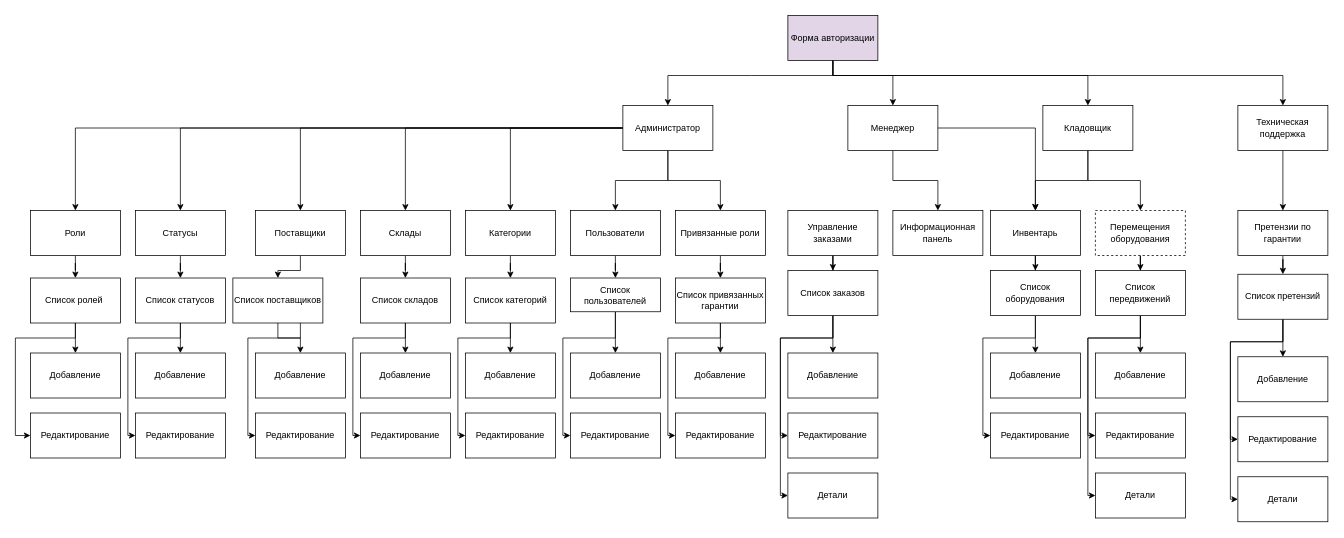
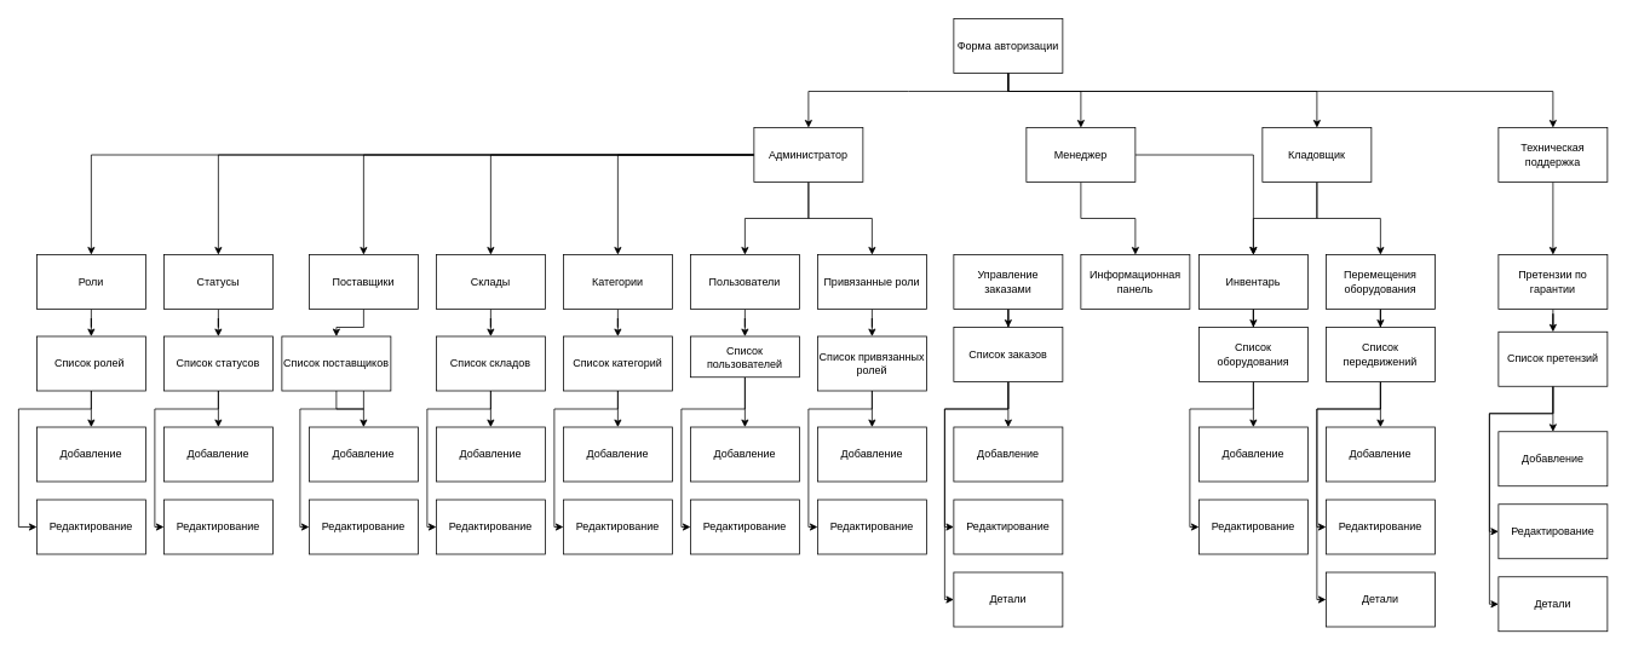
  <mxCell id="0" />
  <mxCell id="1" parent="0" />
  <mxCell id="2" style="edgeStyle=orthogonalEdgeStyle;rounded=0;orthogonalLoop=1;jettySize=auto;html=1;entryX=0.5;entryY=0;entryDx=0;entryDy=0;" edge="1" parent="1" source="4" target="20"><mxGeometry relative="1" as="geometry"><Array as="points"><mxPoint x="1110" y="100" /><mxPoint x="1710" y="100" /></Array></mxGeometry></mxCell>
  <mxCell id="3" style="edgeStyle=orthogonalEdgeStyle;rounded=0;orthogonalLoop=1;jettySize=auto;html=1;entryX=0.5;entryY=0;entryDx=0;entryDy=0;" edge="1" parent="1" source="4" target="18"><mxGeometry relative="1" as="geometry"><Array as="points"><mxPoint x="1110" y="100" /><mxPoint x="1450" y="100" /></Array></mxGeometry></mxCell>
- <mxCell id="4" value="Форма авторизации" style="rounded=0;whiteSpace=wrap;html=1;fillColor=#e1d5e7;" vertex="1" parent="1"><mxGeometry x="1050" y="20" width="120" height="60" as="geometry" /></mxCell>
+ <mxCell id="4" value="Форма авторизации" style="rounded=0;whiteSpace=wrap;html=1;" vertex="1" parent="1"><mxGeometry x="1050" y="20" width="120" height="60" as="geometry" /></mxCell>
  <mxCell id="5" style="edgeStyle=orthogonalEdgeStyle;rounded=0;orthogonalLoop=1;jettySize=auto;html=1;entryX=0.5;entryY=0;entryDx=0;entryDy=0;" edge="1" parent="1" source="12" target="32"><mxGeometry relative="1" as="geometry" /></mxCell>
  <mxCell id="6" style="edgeStyle=orthogonalEdgeStyle;rounded=0;orthogonalLoop=1;jettySize=auto;html=1;entryX=0.5;entryY=0;entryDx=0;entryDy=0;" edge="1" parent="1" source="12" target="28"><mxGeometry relative="1" as="geometry" /></mxCell>
  <mxCell id="7" style="edgeStyle=orthogonalEdgeStyle;rounded=0;orthogonalLoop=1;jettySize=auto;html=1;entryX=0.5;entryY=0;entryDx=0;entryDy=0;" edge="1" parent="1" source="12" target="26"><mxGeometry relative="1" as="geometry" /></mxCell>
  <mxCell id="8" style="edgeStyle=orthogonalEdgeStyle;rounded=0;orthogonalLoop=1;jettySize=auto;html=1;entryX=0.5;entryY=0;entryDx=0;entryDy=0;" edge="1" parent="1" source="12" target="24"><mxGeometry relative="1" as="geometry" /></mxCell>
  <mxCell id="9" style="edgeStyle=orthogonalEdgeStyle;rounded=0;orthogonalLoop=1;jettySize=auto;html=1;entryX=0.5;entryY=0;entryDx=0;entryDy=0;" edge="1" parent="1" source="12" target="36"><mxGeometry relative="1" as="geometry" /></mxCell>
  <mxCell id="10" style="edgeStyle=orthogonalEdgeStyle;rounded=0;orthogonalLoop=1;jettySize=auto;html=1;entryX=0.5;entryY=0;entryDx=0;entryDy=0;" edge="1" parent="1" source="12" target="34"><mxGeometry relative="1" as="geometry" /></mxCell>
  <mxCell id="11" style="edgeStyle=orthogonalEdgeStyle;rounded=0;orthogonalLoop=1;jettySize=auto;html=1;entryX=0.5;entryY=0;entryDx=0;entryDy=0;" edge="1" parent="1" source="12" target="30"><mxGeometry relative="1" as="geometry" /></mxCell>
  <mxCell id="12" value="Администратор" style="rounded=0;whiteSpace=wrap;html=1;" vertex="1" parent="1"><mxGeometry x="830" y="140" width="120" height="60" as="geometry" /></mxCell>
  <mxCell id="13" style="edgeStyle=orthogonalEdgeStyle;rounded=0;orthogonalLoop=1;jettySize=auto;html=1;" edge="1" parent="1" source="15" target="83"><mxGeometry relative="1" as="geometry" /></mxCell>
  <mxCell id="14" style="edgeStyle=orthogonalEdgeStyle;rounded=0;orthogonalLoop=1;jettySize=auto;html=1;entryX=0.5;entryY=0;entryDx=0;entryDy=0;" edge="1" parent="1" source="15" target="74"><mxGeometry relative="1" as="geometry" /></mxCell>
  <mxCell id="15" value="Менеджер" style="rounded=0;whiteSpace=wrap;html=1;" vertex="1" parent="1"><mxGeometry x="1130" y="140" width="120" height="60" as="geometry" /></mxCell>
  <mxCell id="16" style="edgeStyle=orthogonalEdgeStyle;rounded=0;orthogonalLoop=1;jettySize=auto;html=1;entryX=0.5;entryY=0;entryDx=0;entryDy=0;" edge="1" parent="1" source="18" target="83"><mxGeometry relative="1" as="geometry" /></mxCell>
  <mxCell id="17" style="edgeStyle=orthogonalEdgeStyle;rounded=0;orthogonalLoop=1;jettySize=auto;html=1;entryX=0.5;entryY=0;entryDx=0;entryDy=0;" edge="1" parent="1" source="18" target="85"><mxGeometry relative="1" as="geometry" /></mxCell>
  <mxCell id="18" value="Кладовщик" style="rounded=0;whiteSpace=wrap;html=1;" vertex="1" parent="1"><mxGeometry x="1390" y="140" width="120" height="60" as="geometry" /></mxCell>
  <mxCell id="19" style="edgeStyle=orthogonalEdgeStyle;rounded=0;orthogonalLoop=1;jettySize=auto;html=1;entryX=0.5;entryY=0;entryDx=0;entryDy=0;" edge="1" parent="1" source="20" target="99"><mxGeometry relative="1" as="geometry" /></mxCell>
  <mxCell id="20" value="Техническая поддержка" style="rounded=0;whiteSpace=wrap;html=1;" vertex="1" parent="1"><mxGeometry x="1650" y="140" width="120" height="60" as="geometry" /></mxCell>
  <mxCell id="21" value="" style="endArrow=classic;html=1;rounded=0;entryX=0.5;entryY=0;entryDx=0;entryDy=0;exitX=0.5;exitY=1;exitDx=0;exitDy=0;" edge="1" parent="1" source="4" target="12"><mxGeometry width="50" height="50" relative="1" as="geometry"><mxPoint x="970" y="100" as="sourcePoint" /><mxPoint x="1020" y="50" as="targetPoint" /><Array as="points"><mxPoint x="1110" y="100" /><mxPoint x="1000" y="100" /><mxPoint x="890" y="100" /></Array></mxGeometry></mxCell>
  <mxCell id="22" value="" style="endArrow=classic;html=1;rounded=0;entryX=0.5;entryY=0;entryDx=0;entryDy=0;exitX=0.5;exitY=1;exitDx=0;exitDy=0;" edge="1" parent="1" source="4" target="15"><mxGeometry width="50" height="50" relative="1" as="geometry"><mxPoint x="1110" y="80" as="sourcePoint" /><mxPoint x="1120" as="targetPoint" y="110" /><Array as="points"><mxPoint x="1110" y="100" /><mxPoint x="1190" y="100" /></Array></mxGeometry></mxCell>
  <mxCell id="23" style="edgeStyle=orthogonalEdgeStyle;rounded=0;orthogonalLoop=1;jettySize=auto;html=1;entryX=0.5;entryY=0;entryDx=0;entryDy=0;" edge="1" parent="1" source="24" target="43"><mxGeometry relative="1" as="geometry" /></mxCell>
  <mxCell id="24" value="Статусы" style="rounded=0;whiteSpace=wrap;html=1;" vertex="1" parent="1"><mxGeometry x="180" y="280" width="120" height="60" as="geometry" /></mxCell>
  <mxCell id="25" style="edgeStyle=orthogonalEdgeStyle;rounded=0;orthogonalLoop=1;jettySize=auto;html=1;entryX=0.5;entryY=0;entryDx=0;entryDy=0;" edge="1" parent="1" source="26" target="46"><mxGeometry relative="1" as="geometry" /></mxCell>
  <mxCell id="26" value="Поставщики" style="rounded=0;whiteSpace=wrap;html=1;" vertex="1" parent="1"><mxGeometry x="340" y="280" width="120" height="60" as="geometry" /></mxCell>
  <mxCell id="27" style="edgeStyle=orthogonalEdgeStyle;rounded=0;orthogonalLoop=1;jettySize=auto;html=1;entryX=0.5;entryY=0;entryDx=0;entryDy=0;" edge="1" parent="1" source="28" target="49"><mxGeometry relative="1" as="geometry" /></mxCell>
  <mxCell id="28" value="Склады" style="rounded=0;whiteSpace=wrap;html=1;" vertex="1" parent="1"><mxGeometry x="480" y="280" width="120" height="60" as="geometry" /></mxCell>
  <mxCell id="29" style="edgeStyle=orthogonalEdgeStyle;rounded=0;orthogonalLoop=1;jettySize=auto;html=1;entryX=0.5;entryY=0;entryDx=0;entryDy=0;" edge="1" parent="1" source="30" target="52"><mxGeometry relative="1" as="geometry" /></mxCell>
  <mxCell id="30" value="Категории" style="rounded=0;whiteSpace=wrap;html=1;" vertex="1" parent="1"><mxGeometry x="620" y="280" width="120" height="60" as="geometry" /></mxCell>
  <mxCell id="31" style="edgeStyle=orthogonalEdgeStyle;rounded=0;orthogonalLoop=1;jettySize=auto;html=1;entryX=0.5;entryY=0;entryDx=0;entryDy=0;" edge="1" parent="1" source="32" target="55"><mxGeometry relative="1" as="geometry" /></mxCell>
  <mxCell id="32" value="Пользователи" style="rounded=0;whiteSpace=wrap;html=1;" vertex="1" parent="1"><mxGeometry x="760" y="280" width="120" height="60" as="geometry" /></mxCell>
  <mxCell id="33" style="edgeStyle=orthogonalEdgeStyle;rounded=0;orthogonalLoop=1;jettySize=auto;html=1;entryX=0.5;entryY=0;entryDx=0;entryDy=0;" edge="1" parent="1" source="34" target="58"><mxGeometry relative="1" as="geometry" /></mxCell>
  <mxCell id="34" value="Привязанные роли" style="rounded=0;whiteSpace=wrap;html=1;" vertex="1" parent="1"><mxGeometry x="900" y="280" width="120" height="60" as="geometry" /></mxCell>
  <mxCell id="35" style="edgeStyle=orthogonalEdgeStyle;rounded=0;orthogonalLoop=1;jettySize=auto;html=1;entryX=0.5;entryY=0;entryDx=0;entryDy=0;" edge="1" parent="1" source="36" target="40"><mxGeometry relative="1" as="geometry" /></mxCell>
  <mxCell id="36" value="Роли" style="rounded=0;whiteSpace=wrap;html=1;" vertex="1" parent="1"><mxGeometry x="40" y="280" width="120" height="60" as="geometry" /></mxCell>
  <mxCell id="37" value="Добавление" style="rounded=0;whiteSpace=wrap;html=1;" vertex="1" parent="1"><mxGeometry x="40" y="470" width="120" height="60" as="geometry" /></mxCell>
  <mxCell id="38" style="edgeStyle=orthogonalEdgeStyle;rounded=0;orthogonalLoop=1;jettySize=auto;html=1;entryX=0.5;entryY=0;entryDx=0;entryDy=0;" edge="1" parent="1" source="40" target="37"><mxGeometry relative="1" as="geometry" /></mxCell>
  <mxCell id="39" style="edgeStyle=orthogonalEdgeStyle;rounded=0;orthogonalLoop=1;jettySize=auto;html=1;entryX=0;entryY=0.5;entryDx=0;entryDy=0;" edge="1" parent="1" source="40" target="59"><mxGeometry relative="1" as="geometry"><Array as="points"><mxPoint x="100" y="450" /><mxPoint x="20" y="450" /><mxPoint x="20" y="580" /></Array></mxGeometry></mxCell>
  <mxCell id="40" value="Список ролей&amp;nbsp;" style="rounded=0;whiteSpace=wrap;html=1;" vertex="1" parent="1"><mxGeometry x="40" y="370" width="120" height="60" as="geometry" /></mxCell>
  <mxCell id="41" style="edgeStyle=orthogonalEdgeStyle;rounded=0;orthogonalLoop=1;jettySize=auto;html=1;" edge="1" parent="1" source="43" target="60"><mxGeometry relative="1" as="geometry" /></mxCell>
  <mxCell id="42" style="edgeStyle=orthogonalEdgeStyle;rounded=0;orthogonalLoop=1;jettySize=auto;html=1;entryX=0;entryY=0.5;entryDx=0;entryDy=0;" edge="1" parent="1" source="43" target="61"><mxGeometry relative="1" as="geometry"><Array as="points"><mxPoint x="240" y="450" /><mxPoint x="170" y="450" /><mxPoint x="170" y="580" /></Array></mxGeometry></mxCell>
  <mxCell id="43" value="&lt;font style=&quot;color: rgb(0, 0, 0);&quot;&gt;Список статусов&lt;/font&gt;" style="rounded=0;whiteSpace=wrap;html=1;" vertex="1" parent="1"><mxGeometry x="180" y="370" width="120" height="60" as="geometry" /></mxCell>
  <mxCell id="44" style="edgeStyle=orthogonalEdgeStyle;rounded=0;orthogonalLoop=1;jettySize=auto;html=1;entryX=0.5;entryY=0;entryDx=0;entryDy=0;" edge="1" parent="1" source="46" target="62"><mxGeometry relative="1" as="geometry" /></mxCell>
  <mxCell id="45" style="edgeStyle=orthogonalEdgeStyle;rounded=0;orthogonalLoop=1;jettySize=auto;html=1;entryX=0;entryY=0.5;entryDx=0;entryDy=0;" edge="1" parent="1" source="46" target="63"><mxGeometry relative="1" as="geometry"><Array as="points"><mxPoint x="400" y="450" /><mxPoint x="330" y="450" /><mxPoint x="330" y="580" /></Array></mxGeometry></mxCell>
  <mxCell id="46" value="Список поставщиков" style="rounded=0;whiteSpace=wrap;html=1;" vertex="1" parent="1"><mxGeometry x="310" y="370" width="120" height="60" as="geometry" /></mxCell>
  <mxCell id="47" style="edgeStyle=orthogonalEdgeStyle;rounded=0;orthogonalLoop=1;jettySize=auto;html=1;" edge="1" parent="1" source="49" target="64"><mxGeometry relative="1" as="geometry" /></mxCell>
  <mxCell id="48" style="edgeStyle=orthogonalEdgeStyle;rounded=0;orthogonalLoop=1;jettySize=auto;html=1;entryX=0;entryY=0.5;entryDx=0;entryDy=0;" edge="1" parent="1" source="49" target="65"><mxGeometry relative="1" as="geometry"><Array as="points"><mxPoint x="540" y="450" /><mxPoint x="470" y="450" /><mxPoint x="470" y="580" /></Array></mxGeometry></mxCell>
  <mxCell id="49" value="Список складов" style="rounded=0;whiteSpace=wrap;html=1;" vertex="1" parent="1"><mxGeometry x="480" y="370" width="120" height="60" as="geometry" /></mxCell>
  <mxCell id="50" style="edgeStyle=orthogonalEdgeStyle;rounded=0;orthogonalLoop=1;jettySize=auto;html=1;entryX=0.5;entryY=0;entryDx=0;entryDy=0;" edge="1" parent="1" source="52" target="66"><mxGeometry relative="1" as="geometry" /></mxCell>
  <mxCell id="51" style="edgeStyle=orthogonalEdgeStyle;rounded=0;orthogonalLoop=1;jettySize=auto;html=1;entryX=0;entryY=0.5;entryDx=0;entryDy=0;" edge="1" parent="1" source="52" target="67"><mxGeometry relative="1" as="geometry"><Array as="points"><mxPoint x="680" y="450" /><mxPoint x="610" y="450" /><mxPoint x="610" y="580" /></Array></mxGeometry></mxCell>
  <mxCell id="52" value="Список категорий" style="rounded=0;whiteSpace=wrap;html=1;" vertex="1" parent="1"><mxGeometry x="620" y="370" width="120" height="60" as="geometry" /></mxCell>
  <mxCell id="53" style="edgeStyle=orthogonalEdgeStyle;rounded=0;orthogonalLoop=1;jettySize=auto;html=1;" edge="1" parent="1" source="55" target="68"><mxGeometry relative="1" as="geometry" /></mxCell>
  <mxCell id="54" style="edgeStyle=orthogonalEdgeStyle;rounded=0;orthogonalLoop=1;jettySize=auto;html=1;entryX=0;entryY=0.5;entryDx=0;entryDy=0;" edge="1" parent="1" source="55" target="69"><mxGeometry relative="1" as="geometry"><Array as="points"><mxPoint x="820" y="450" /><mxPoint x="750" y="450" /><mxPoint x="750" y="580" /></Array></mxGeometry></mxCell>
  <mxCell id="55" value="Список пользователей" style="rounded=0;whiteSpace=wrap;html=1;" vertex="1" parent="1"><mxGeometry x="760" y="370" width="120" height="45" as="geometry" /></mxCell>
  <mxCell id="56" style="edgeStyle=orthogonalEdgeStyle;rounded=0;orthogonalLoop=1;jettySize=auto;html=1;entryX=0.5;entryY=0;entryDx=0;entryDy=0;" edge="1" parent="1" source="58" target="70"><mxGeometry relative="1" as="geometry"><mxPoint x="960" y="460" as="targetPoint" /></mxGeometry></mxCell>
  <mxCell id="57" style="edgeStyle=orthogonalEdgeStyle;rounded=0;orthogonalLoop=1;jettySize=auto;html=1;entryX=0;entryY=0.5;entryDx=0;entryDy=0;" edge="1" parent="1" source="58" target="71"><mxGeometry relative="1" as="geometry"><Array as="points"><mxPoint x="960" y="450" /><mxPoint x="890" y="450" /><mxPoint x="890" y="580" /></Array></mxGeometry></mxCell>
- <mxCell id="58" value="Список привязанных гарантии" style="rounded=0;whiteSpace=wrap;html=1;" vertex="1" parent="1"><mxGeometry x="900" y="370" width="120" height="60" as="geometry" /></mxCell>
+ <mxCell id="58" value="Список привязанных ролей" style="rounded=0;whiteSpace=wrap;html=1;" vertex="1" parent="1"><mxGeometry x="900" y="370" width="120" height="60" as="geometry" /></mxCell>
  <mxCell id="59" value="Редактирование" style="rounded=0;whiteSpace=wrap;html=1;" vertex="1" parent="1"><mxGeometry x="40" y="550" width="120" height="60" as="geometry" /></mxCell>
  <mxCell id="60" value="Добавление" style="rounded=0;whiteSpace=wrap;html=1;" vertex="1" parent="1"><mxGeometry x="180" y="470" width="120" height="60" as="geometry" /></mxCell>
  <mxCell id="61" value="Редактирование" style="rounded=0;whiteSpace=wrap;html=1;" vertex="1" parent="1"><mxGeometry x="180" y="550" width="120" height="60" as="geometry" /></mxCell>
  <mxCell id="62" value="Добавление" style="rounded=0;whiteSpace=wrap;html=1;" vertex="1" parent="1"><mxGeometry x="340" y="470" width="120" height="60" as="geometry" /></mxCell>
  <mxCell id="63" value="Редактирование" style="rounded=0;whiteSpace=wrap;html=1;" vertex="1" parent="1"><mxGeometry x="340" y="550" width="120" height="60" as="geometry" /></mxCell>
  <mxCell id="64" value="Добавление" style="rounded=0;whiteSpace=wrap;html=1;" vertex="1" parent="1"><mxGeometry x="480" y="470" width="120" height="60" as="geometry" /></mxCell>
  <mxCell id="65" value="Редактирование" style="rounded=0;whiteSpace=wrap;html=1;" vertex="1" parent="1"><mxGeometry x="480" y="550" width="120" height="60" as="geometry" /></mxCell>
  <mxCell id="66" value="Добавление" style="rounded=0;whiteSpace=wrap;html=1;" vertex="1" parent="1"><mxGeometry x="620" y="470" width="120" height="60" as="geometry" /></mxCell>
  <mxCell id="67" value="Редактирование" style="rounded=0;whiteSpace=wrap;html=1;" vertex="1" parent="1"><mxGeometry x="620" y="550" width="120" height="60" as="geometry" /></mxCell>
  <mxCell id="68" value="Добавление" style="rounded=0;whiteSpace=wrap;html=1;" vertex="1" parent="1"><mxGeometry x="760" y="470" width="120" height="60" as="geometry" /></mxCell>
  <mxCell id="69" value="Редактирование" style="rounded=0;whiteSpace=wrap;html=1;" vertex="1" parent="1"><mxGeometry x="760" y="550" width="120" height="60" as="geometry" /></mxCell>
  <mxCell id="70" value="Добавление" style="rounded=0;whiteSpace=wrap;html=1;" vertex="1" parent="1"><mxGeometry x="900" y="470" width="120" height="60" as="geometry" /></mxCell>
  <mxCell id="71" value="Редактирование" style="rounded=0;whiteSpace=wrap;html=1;" vertex="1" parent="1"><mxGeometry x="900" y="550" width="120" height="60" as="geometry" /></mxCell>
  <mxCell id="72" style="edgeStyle=orthogonalEdgeStyle;rounded=0;orthogonalLoop=1;jettySize=auto;html=1;" edge="1" parent="1" source="73" target="80"><mxGeometry relative="1" as="geometry" /></mxCell>
  <mxCell id="73" value="Управление заказами" style="rounded=0;whiteSpace=wrap;html=1;" vertex="1" parent="1"><mxGeometry x="1050" y="280" width="120" height="60" as="geometry" /></mxCell>
  <mxCell id="74" value="Информационная панель" style="rounded=0;whiteSpace=wrap;html=1;" vertex="1" parent="1"><mxGeometry x="1190" y="280" width="120" height="60" as="geometry" /></mxCell>
  <mxCell id="75" value="Добавление" style="rounded=0;whiteSpace=wrap;html=1;" vertex="1" parent="1"><mxGeometry x="1050" y="470" width="120" height="60" as="geometry" /></mxCell>
  <mxCell id="76" value="Редактирование" style="rounded=0;whiteSpace=wrap;html=1;" vertex="1" parent="1"><mxGeometry x="1050" y="550" width="120" height="60" as="geometry" /></mxCell>
  <mxCell id="77" style="edgeStyle=orthogonalEdgeStyle;rounded=0;orthogonalLoop=1;jettySize=auto;html=1;" edge="1" parent="1" source="80" target="75"><mxGeometry relative="1" as="geometry" /></mxCell>
  <mxCell id="78" style="edgeStyle=orthogonalEdgeStyle;rounded=0;orthogonalLoop=1;jettySize=auto;html=1;entryX=0;entryY=0.5;entryDx=0;entryDy=0;" edge="1" parent="1" source="80" target="76"><mxGeometry relative="1" as="geometry"><Array as="points"><mxPoint x="1110" y="450" /><mxPoint x="1040" y="450" /><mxPoint x="1040" y="580" /></Array></mxGeometry></mxCell>
  <mxCell id="79" style="edgeStyle=orthogonalEdgeStyle;rounded=0;orthogonalLoop=1;jettySize=auto;html=1;entryX=0;entryY=0.5;entryDx=0;entryDy=0;" edge="1" parent="1" source="80" target="81"><mxGeometry relative="1" as="geometry"><Array as="points"><mxPoint x="1110" y="450" /><mxPoint x="1040" y="450" /><mxPoint x="1040" y="660" /></Array></mxGeometry></mxCell>
  <mxCell id="80" value="Список заказов" style="rounded=0;whiteSpace=wrap;html=1;" vertex="1" parent="1"><mxGeometry x="1050" y="360" width="120" height="60" as="geometry" /></mxCell>
  <mxCell id="81" value="Детали" style="rounded=0;whiteSpace=wrap;html=1;" vertex="1" parent="1"><mxGeometry x="1050" y="630" width="120" height="60" as="geometry" /></mxCell>
  <mxCell id="82" style="edgeStyle=orthogonalEdgeStyle;rounded=0;orthogonalLoop=1;jettySize=auto;html=1;entryX=0.5;entryY=0;entryDx=0;entryDy=0;" edge="1" parent="1" source="83" target="90"><mxGeometry relative="1" as="geometry" /></mxCell>
  <mxCell id="83" value="Инвентарь" style="rounded=0;whiteSpace=wrap;html=1;" vertex="1" parent="1"><mxGeometry x="1320" y="280" width="120" height="60" as="geometry" /></mxCell>
  <mxCell id="84" style="edgeStyle=orthogonalEdgeStyle;rounded=0;orthogonalLoop=1;jettySize=auto;html=1;entryX=0.5;entryY=0;entryDx=0;entryDy=0;" edge="1" parent="1" source="85" target="96"><mxGeometry relative="1" as="geometry" /></mxCell>
- <mxCell id="85" value="Перемещения оборудования" style="rounded=0;whiteSpace=wrap;html=1;dashed=1;" vertex="1" parent="1"><mxGeometry x="1460" y="280" width="120" height="60" as="geometry" /></mxCell>
+ <mxCell id="85" value="Перемещения оборудования" style="rounded=0;whiteSpace=wrap;html=1;" vertex="1" parent="1"><mxGeometry x="1460" y="280" width="120" height="60" as="geometry" /></mxCell>
  <mxCell id="86" value="Добавление" style="rounded=0;whiteSpace=wrap;html=1;" vertex="1" parent="1"><mxGeometry x="1320" y="470" width="120" height="60" as="geometry" /></mxCell>
  <mxCell id="87" value="Редактирование" style="rounded=0;whiteSpace=wrap;html=1;" vertex="1" parent="1"><mxGeometry x="1320" y="550" width="120" height="60" as="geometry" /></mxCell>
  <mxCell id="88" style="edgeStyle=orthogonalEdgeStyle;rounded=0;orthogonalLoop=1;jettySize=auto;html=1;entryX=0.5;entryY=0;entryDx=0;entryDy=0;" edge="1" parent="1" source="90" target="86"><mxGeometry relative="1" as="geometry" /></mxCell>
  <mxCell id="89" style="edgeStyle=orthogonalEdgeStyle;rounded=0;orthogonalLoop=1;jettySize=auto;html=1;entryX=0;entryY=0.5;entryDx=0;entryDy=0;" edge="1" parent="1" source="90" target="87"><mxGeometry relative="1" as="geometry"><mxPoint x="1290" y="580" as="targetPoint" /><Array as="points"><mxPoint x="1380" y="450" /><mxPoint x="1310" y="450" /><mxPoint x="1310" y="580" /></Array></mxGeometry></mxCell>
  <mxCell id="90" value="Список оборудования" style="rounded=0;whiteSpace=wrap;html=1;" vertex="1" parent="1"><mxGeometry x="1320" y="360" width="120" height="60" as="geometry" /></mxCell>
  <mxCell id="91" value="Добавление" style="rounded=0;whiteSpace=wrap;html=1;" vertex="1" parent="1"><mxGeometry x="1460" y="470" width="120" height="60" as="geometry" /></mxCell>
  <mxCell id="92" value="Редактирование" style="rounded=0;whiteSpace=wrap;html=1;" vertex="1" parent="1"><mxGeometry x="1460" y="550" width="120" height="60" as="geometry" /></mxCell>
  <mxCell id="93" style="edgeStyle=orthogonalEdgeStyle;rounded=0;orthogonalLoop=1;jettySize=auto;html=1;entryX=0.5;entryY=0;entryDx=0;entryDy=0;" edge="1" parent="1" source="96" target="91"><mxGeometry relative="1" as="geometry" /></mxCell>
  <mxCell id="94" style="edgeStyle=orthogonalEdgeStyle;rounded=0;orthogonalLoop=1;jettySize=auto;html=1;entryX=0;entryY=0.5;entryDx=0;entryDy=0;" edge="1" parent="1" source="96" target="92"><mxGeometry relative="1" as="geometry"><mxPoint x="1430" y="580" as="targetPoint" /><Array as="points"><mxPoint x="1520" y="450" /><mxPoint x="1450" y="450" /><mxPoint x="1450" y="580" /></Array></mxGeometry></mxCell>
  <mxCell id="95" style="edgeStyle=orthogonalEdgeStyle;rounded=0;orthogonalLoop=1;jettySize=auto;html=1;entryX=0;entryY=0.5;entryDx=0;entryDy=0;" edge="1" parent="1" source="96" target="97"><mxGeometry relative="1" as="geometry"><Array as="points"><mxPoint x="1520" y="450" /><mxPoint x="1450" y="450" /><mxPoint x="1450" y="660" /></Array></mxGeometry></mxCell>
  <mxCell id="96" value="Список передвижений" style="rounded=0;whiteSpace=wrap;html=1;" vertex="1" parent="1"><mxGeometry x="1460" y="360" width="120" height="60" as="geometry" /></mxCell>
  <mxCell id="97" value="Детали" style="rounded=0;whiteSpace=wrap;html=1;" vertex="1" parent="1"><mxGeometry x="1460" y="630" width="120" height="60" as="geometry" /></mxCell>
  <mxCell id="98" style="edgeStyle=orthogonalEdgeStyle;rounded=0;orthogonalLoop=1;jettySize=auto;html=1;entryX=0.5;entryY=0;entryDx=0;entryDy=0;" edge="1" parent="1" source="99" target="105"><mxGeometry relative="1" as="geometry" /></mxCell>
  <mxCell id="99" value="Претензии по гарантии" style="rounded=0;whiteSpace=wrap;html=1;" vertex="1" parent="1"><mxGeometry x="1650" y="280" width="120" height="60" as="geometry" /></mxCell>
  <mxCell id="100" value="Добавление" style="rounded=0;whiteSpace=wrap;html=1;" vertex="1" parent="1"><mxGeometry x="1650" y="475" width="120" height="60" as="geometry" /></mxCell>
  <mxCell id="101" value="Редактирование" style="rounded=0;whiteSpace=wrap;html=1;" vertex="1" parent="1"><mxGeometry x="1650" y="555" width="120" height="60" as="geometry" /></mxCell>
  <mxCell id="102" style="edgeStyle=orthogonalEdgeStyle;rounded=0;orthogonalLoop=1;jettySize=auto;html=1;entryX=0.5;entryY=0;entryDx=0;entryDy=0;" edge="1" parent="1" source="105" target="100"><mxGeometry relative="1" as="geometry" /></mxCell>
  <mxCell id="103" style="edgeStyle=orthogonalEdgeStyle;rounded=0;orthogonalLoop=1;jettySize=auto;html=1;entryX=0;entryY=0.5;entryDx=0;entryDy=0;" edge="1" parent="1" source="105" target="101"><mxGeometry relative="1" as="geometry"><mxPoint x="1620" y="585" as="targetPoint" /><Array as="points"><mxPoint x="1710" y="455" /><mxPoint x="1640" y="455" /><mxPoint x="1640" y="585" /></Array></mxGeometry></mxCell>
  <mxCell id="104" style="edgeStyle=orthogonalEdgeStyle;rounded=0;orthogonalLoop=1;jettySize=auto;html=1;entryX=0;entryY=0.5;entryDx=0;entryDy=0;" edge="1" parent="1" source="105" target="106"><mxGeometry relative="1" as="geometry"><Array as="points"><mxPoint x="1710" y="455" /><mxPoint x="1640" y="455" /><mxPoint x="1640" y="665" /></Array></mxGeometry></mxCell>
  <mxCell id="105" value="Список претензий" style="rounded=0;whiteSpace=wrap;html=1;" vertex="1" parent="1"><mxGeometry x="1650" y="365" width="120" height="60" as="geometry" /></mxCell>
  <mxCell id="106" value="Детали" style="rounded=0;whiteSpace=wrap;html=1;" vertex="1" parent="1"><mxGeometry x="1650" y="635" width="120" height="60" as="geometry" /></mxCell>
